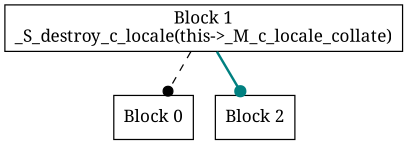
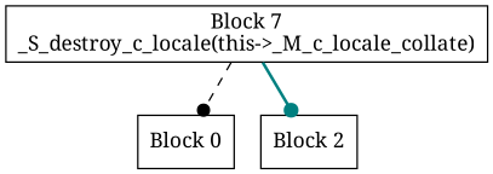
  digraph {
    fontname="Noto Serif"
    node [fontname="Noto Serif" shape=box]
    edge [arrowhead=dot fontname="Noto Serif"]
    n1 [label="Block 0\n"]
-   n2 [label="Block 1\n_S_destroy_c_locale(this->_M_c_locale_collate)\n"]
+   n2 [label="Block 7\n_S_destroy_c_locale(this->_M_c_locale_collate)\n"]
    n3 [label="Block 2\n"]
    n2 -> n1 [color=black style=dashed]
    n2 -> n3 [color=teal style=bold]
  }
